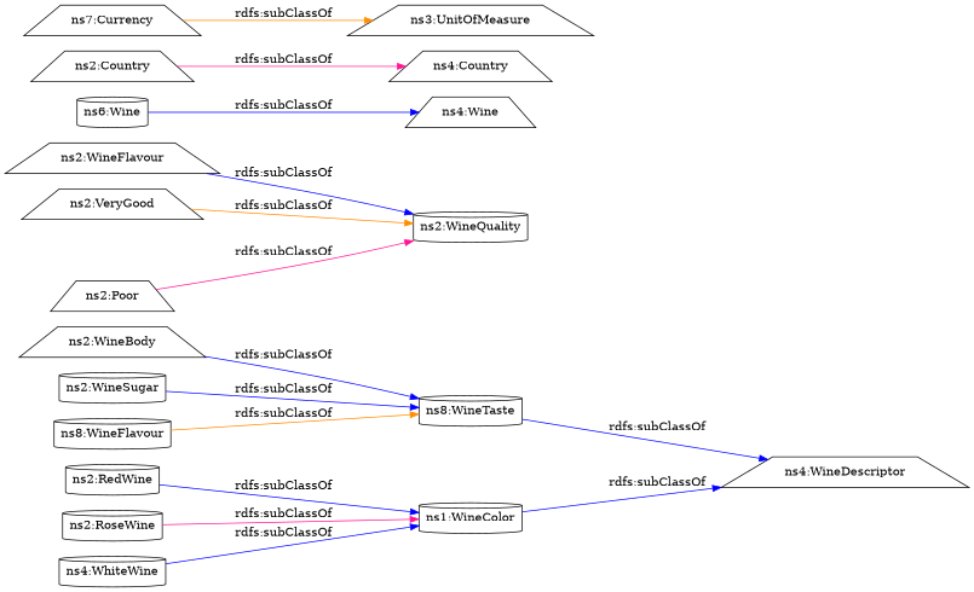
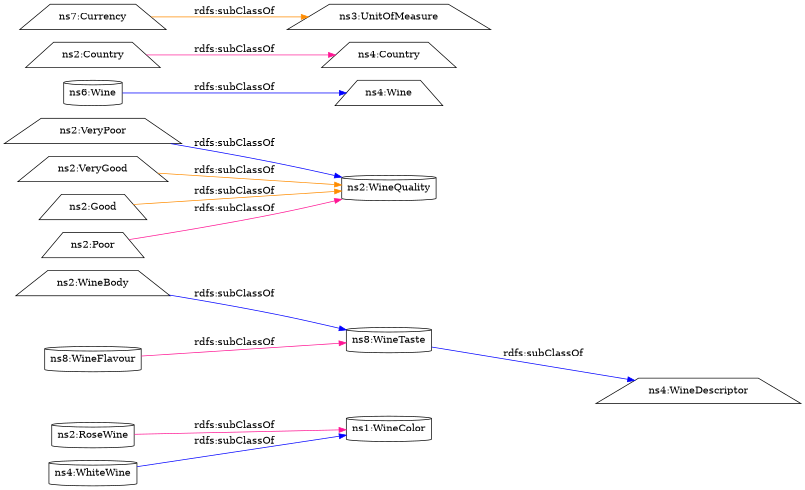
  digraph {
    rankdir=LR
    node [color=black shape=trapezium]
    edge [color=blue]
    n1 [label="ns1:WineColor" shape=cylinder]
    n2 [label="ns4:WineDescriptor"]
    "ns2:WineQuality" [shape=cylinder]
-   "ns2:VeryPoor" [label="ns2:WineFlavour"]
+   "ns2:VeryPoor"
    n5 [label="ns8:WineTaste" shape=cylinder]
    "ns2:WineBody"
    "ns2:VeryGood"
    n8 [label="ns6:Wine" shape=cylinder]
    "ns4:Wine"
    "ns2:Country"
    "ns4:Country"
+   "ns2:Good"
    n13 [label="ns7:Currency"]
    "ns3:UnitOfMeasure"
-   "ns2:WineSugar" [shape=cylinder]
-   "ns2:RedWine" [shape=cylinder]
    "ns2:Poor"
    n18 [label="ns8:WineFlavour" shape=cylinder]
    "ns2:RoseWine" [shape=cylinder]
    n20 [label="ns4:WhiteWine" shape=cylinder]
-   n1 -> n2 [label="rdfs:subClassOf"]
    "ns2:VeryPoor" -> "ns2:WineQuality" [label="rdfs:subClassOf"]
    n5 -> n2 [label="rdfs:subClassOf"]
    "ns2:WineBody" -> n5 [label="rdfs:subClassOf"]
    "ns2:VeryGood" -> "ns2:WineQuality" [color=darkorange label="rdfs:subClassOf"]
    n8 -> "ns4:Wine" [label="rdfs:subClassOf"]
    "ns2:Country" -> "ns4:Country" [color=deeppink label="rdfs:subClassOf"]
+   "ns2:Good" -> "ns2:WineQuality" [color=darkorange label="rdfs:subClassOf"]
    n13 -> "ns3:UnitOfMeasure" [color=darkorange label="rdfs:subClassOf"]
-   "ns2:WineSugar" -> n5 [label="rdfs:subClassOf"]
-   "ns2:RedWine" -> n1 [label="rdfs:subClassOf"]
    "ns2:Poor" -> "ns2:WineQuality" [color=deeppink label="rdfs:subClassOf"]
-   n18 -> n5 [color=darkorange label="rdfs:subClassOf"]
+   n18 -> n5 [color=deeppink label="rdfs:subClassOf"]
    "ns2:RoseWine" -> n1 [color=deeppink label="rdfs:subClassOf"]
    n20 -> n1 [label="rdfs:subClassOf"]
  }
